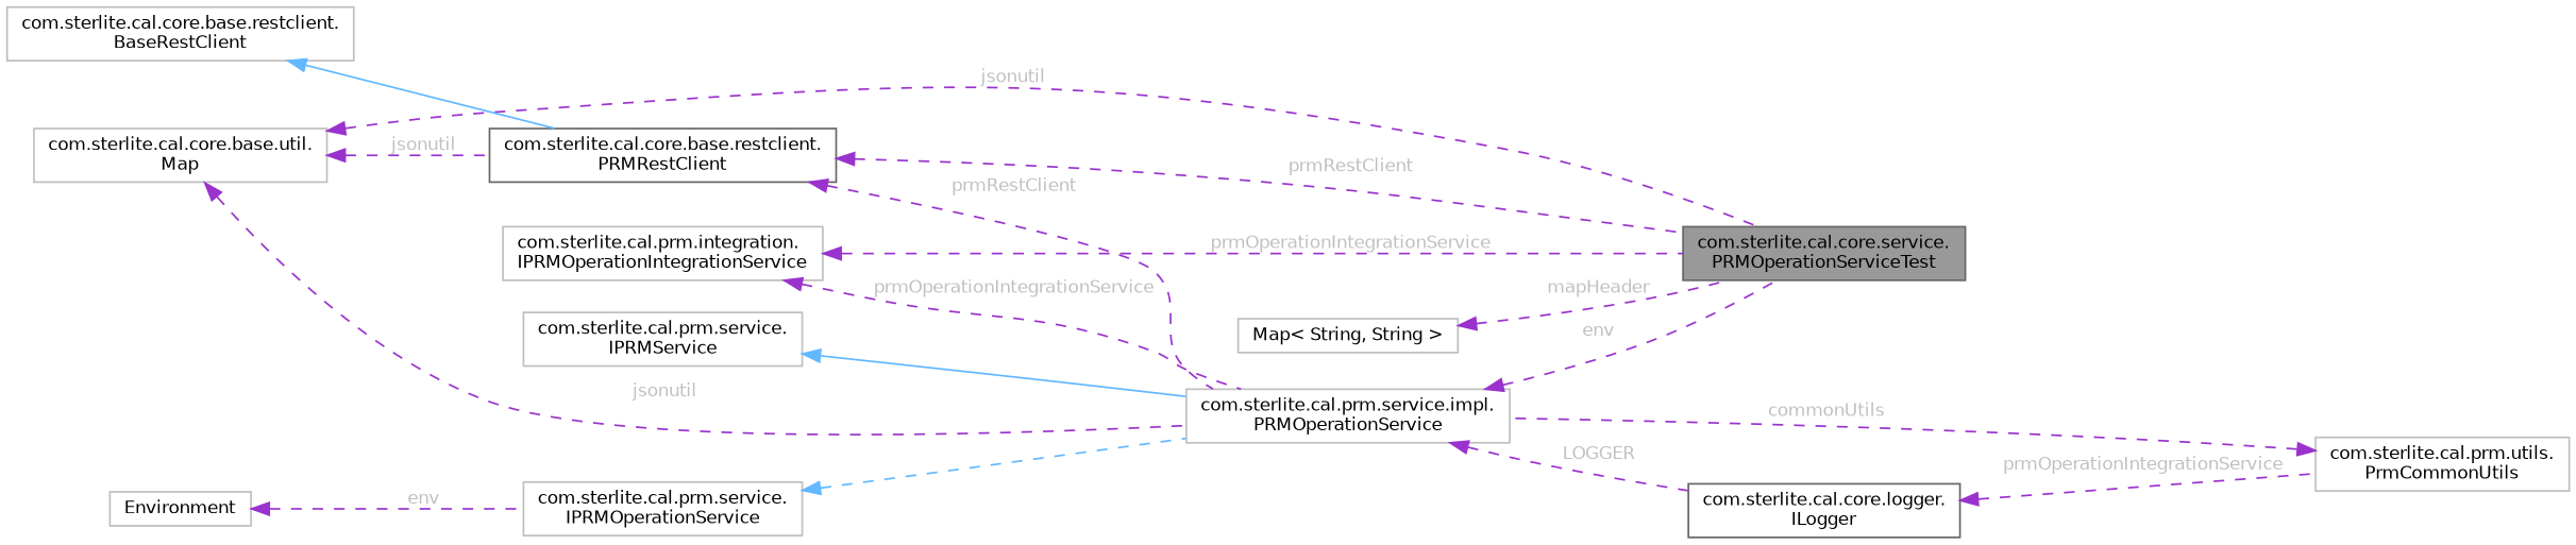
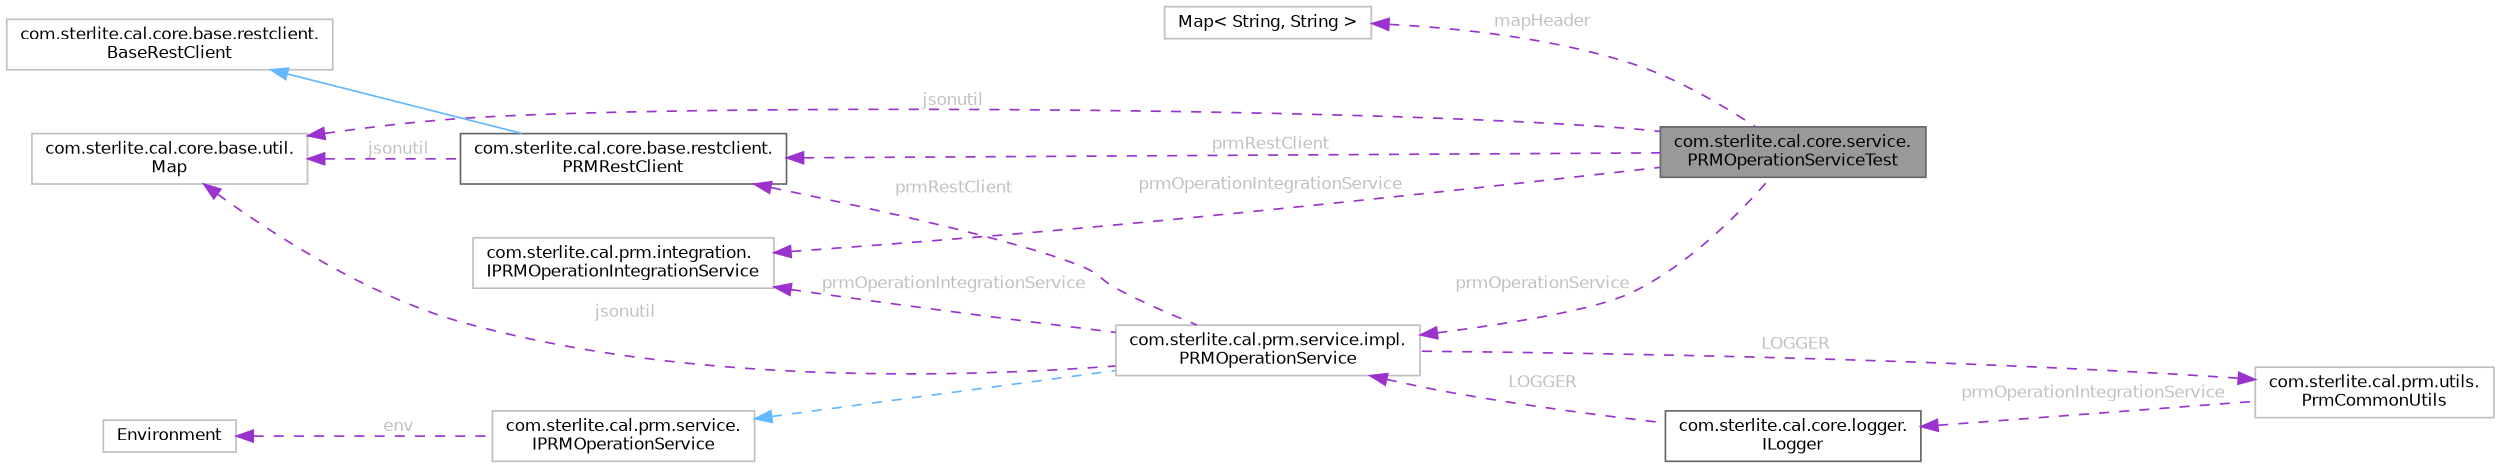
  digraph {
    rankdir=LR
    node [color=grey75 fillcolor=white fontname=Helvetica fontsize=10 shape=box style=filled]
    edge [color=darkorchid3 dir=back fontcolor=grey fontname=Helvetica fontsize=10 labelfontname=Helvetica labelfontsize=10 style=dashed]
    n1 [color=gray40 fillcolor=grey60 fontcolor=black height=0.2 label="com.sterlite.cal.core.service.\lPRMOperationServiceTest" width=0.4]
    n2 [height=0.2 label="com.sterlite.cal.prm.service.impl.\lPRMOperationService" width=0.4]
    n3 [color=gray40 height=0.2 label="com.sterlite.cal.core.logger.\lILogger" width=0.4]
    n4 [height=0.2 label="com.sterlite.cal.prm.service.\lIPRMOperationService" width=0.4]
-   n5 [height=0.2 label="com.sterlite.cal.prm.service.\lIPRMService" width=0.4]
    n6 [height=0.2 label="com.sterlite.cal.prm.utils.\lPrmCommonUtils" width=0.4]
    n7 [height=0.2 label="com.sterlite.cal.prm.integration.\lIPRMOperationIntegrationService" width=0.4]
    n8 [height=0.2 label="com.sterlite.cal.core.base.util.\lMap" width=0.4]
    n9 [color=gray40 height=0.2 label="com.sterlite.cal.core.base.restclient.\lPRMRestClient" width=0.4]
    n10 [height=0.2 label="com.sterlite.cal.core.base.restclient.\lBaseRestClient" width=0.4]
    n11 [height=0.2 label=Environment width=0.4]
    n12 [height=0.2 label="Map\< String, String \>" width=0.4]
-   n2 -> n1 [label=" env"]
+   n2 -> n1 [label=" prmOperationService"]
    n2 -> n3 [label=" LOGGER"]
    n3 -> n6 [label=" prmOperationIntegrationService"]
    n4 -> n2 [color=steelblue1 fontcolor=""]
-   n5 -> n2 [color=steelblue1 style=solid fontcolor=""]
-   n6 -> n2 [label=" commonUtils"]
+   n6 -> n2 [label=" LOGGER"]
    n7 -> n1 [label=" prmOperationIntegrationService"]
    n7 -> n2 [label=" prmOperationIntegrationService"]
    n8 -> n1 [label=" jsonutil"]
    n8 -> n2 [label=" jsonutil"]
    n8 -> n9 [label=" jsonutil"]
    n9 -> n1 [label=" prmRestClient"]
    n9 -> n2 [label=" prmRestClient"]
    n10 -> n9 [color=steelblue1 style=solid fontcolor=""]
    n11 -> n4 [label=" env"]
    n12 -> n1 [label=" mapHeader"]
  }
